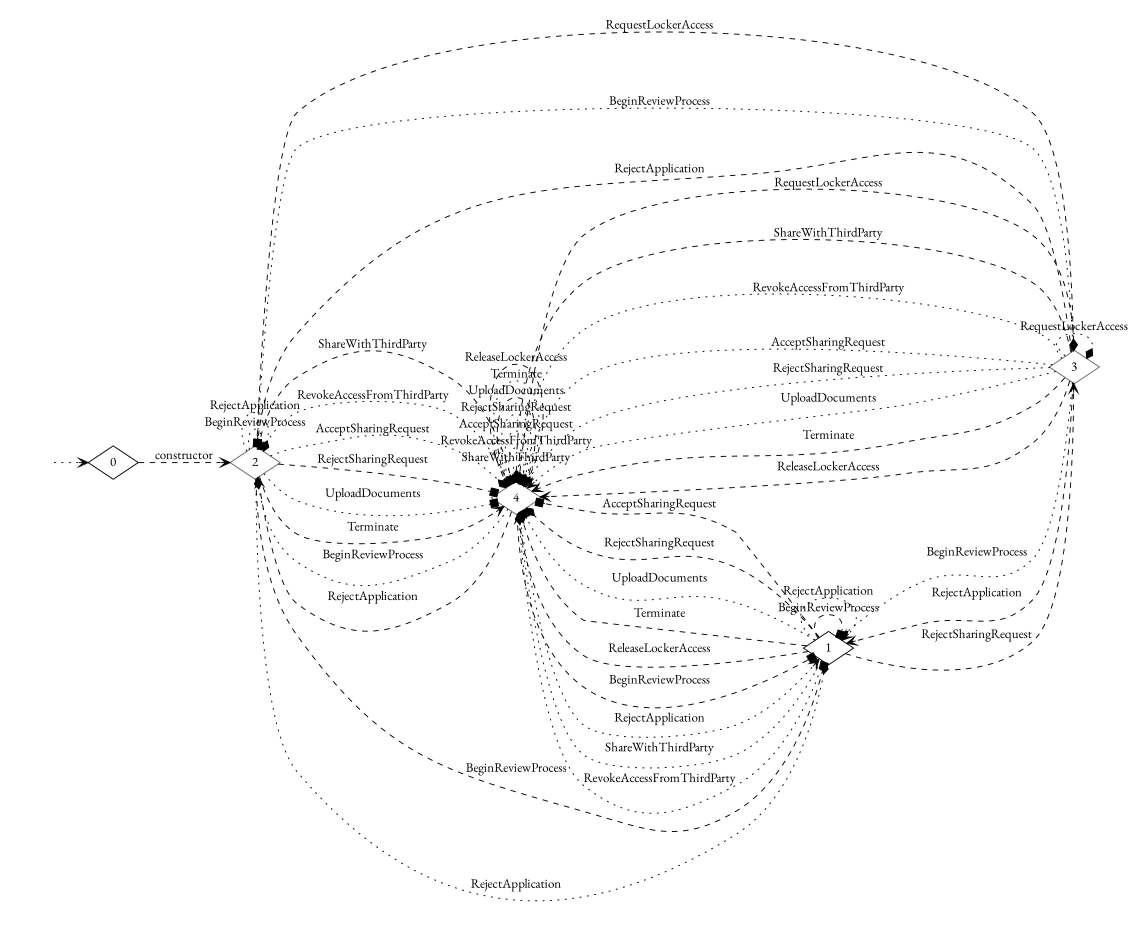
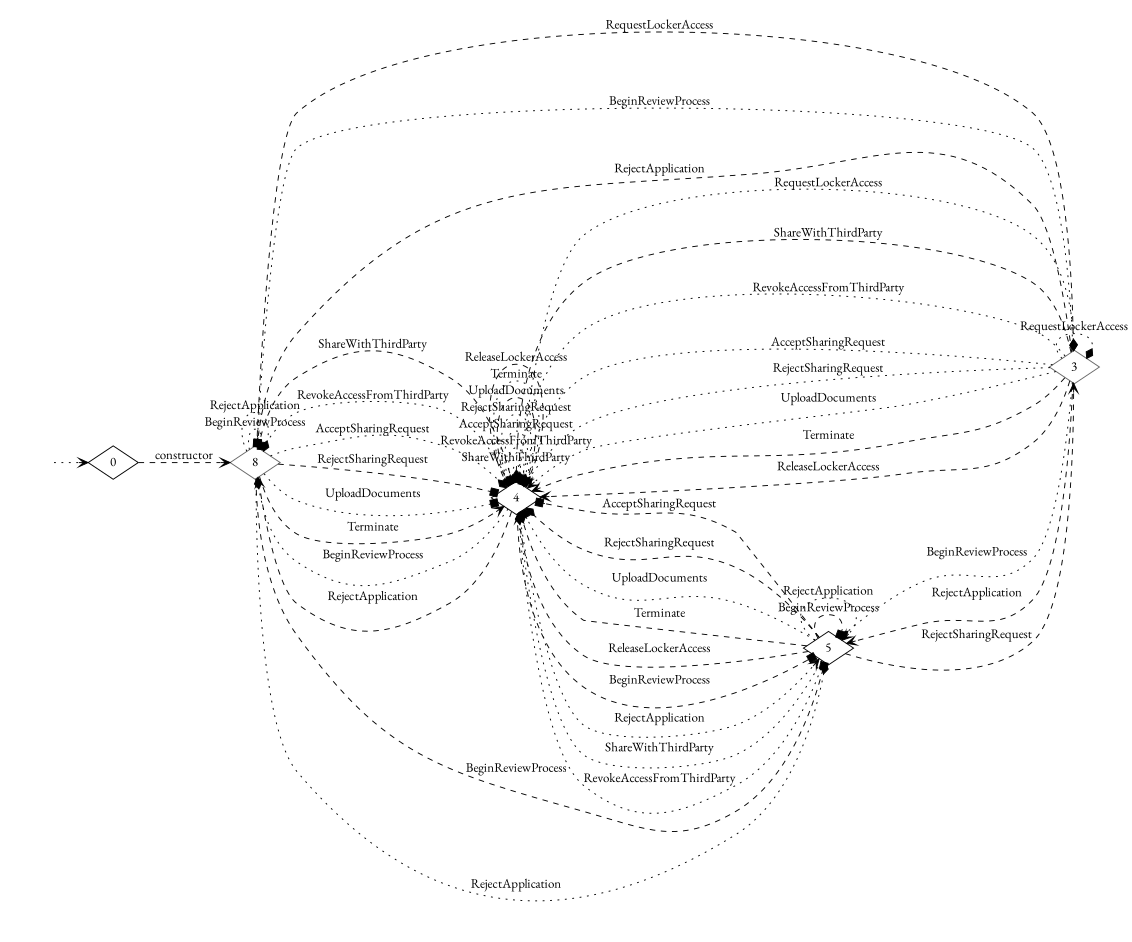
  digraph {
    fontname="EB Garamond"
    rankdir=LR
    node [color=black fontname="EB Garamond" shape=diamond]
    edge [arrowhead=box fontname="EB Garamond" style=dotted]
    "" [shape=plaintext]
    n2 [label=0]
-   n3 [color=gray40 label=2]
-   n4 [color=gray40 label=4]
+   n3 [color=gray40 label=8]
+   n4 [label=4]
    n5 [color=gray40 label=3]
-   n6 [label=1]
+   n6 [label=5]
    "" -> n2 [arrowhead=vee]
    n2 -> n3 [arrowhead=vee label=constructor style=dashed]
    n3 -> n3 [label=BeginReviewProcess]
    n3 -> n3 [arrowhead=diamond label=RejectApplication]
    n3 -> n4 [label=ShareWithThirdParty style=dashed]
    n3 -> n4 [label=RevokeAccessFromThirdParty]
    n3 -> n4 [arrowhead=diamond label=AcceptSharingRequest]
    n3 -> n4 [label=RejectSharingRequest style=dashed]
    n3 -> n4 [label=UploadDocuments]
    n3 -> n4 [arrowhead=vee label=Terminate style=dashed]
    n3 -> n5 [arrowhead=diamond label=RequestLockerAccess style=dashed]
    n3 -> n6 [label=BeginReviewProcess style=dashed]
    n3 -> n6 [arrowhead=diamond label=RejectApplication]
    n4 -> n3 [arrowhead=diamond label=BeginReviewProcess]
    n4 -> n3 [arrowhead=vee label=RejectApplication style=dashed]
    n4 -> n4 [arrowhead=diamond label=ShareWithThirdParty]
    n4 -> n4 [label=RevokeAccessFromThirdParty]
    n4 -> n4 [arrowhead=diamond label=AcceptSharingRequest]
    n4 -> n4 [label=RejectSharingRequest]
    n4 -> n4 [arrowhead=vee label=UploadDocuments style=dashed]
    n4 -> n4 [arrowhead=vee label=Terminate]
    n4 -> n4 [arrowhead=vee label=ReleaseLockerAccess style=dashed]
-   n4 -> n5 [arrowhead=diamond label=RequestLockerAccess style=dashed]
+   n4 -> n5 [arrowhead=diamond label=RequestLockerAccess]
    n4 -> n6 [label=BeginReviewProcess style=dashed]
    n4 -> n6 [arrowhead=vee label=RejectApplication]
    n5 -> n3 [label=BeginReviewProcess]
    n5 -> n3 [label=RejectApplication style=dashed]
    n5 -> n4 [arrowhead=diamond label=ShareWithThirdParty style=dashed]
    n5 -> n4 [label=RevokeAccessFromThirdParty]
    n5 -> n4 [label=AcceptSharingRequest]
    n5 -> n4 [arrowhead=diamond label=RejectSharingRequest]
    n5 -> n4 [arrowhead=vee label=UploadDocuments]
    n5 -> n4 [arrowhead=vee label=Terminate style=dashed]
    n5 -> n4 [arrowhead=vee label=ReleaseLockerAccess style=dashed]
    n5 -> n5 [arrowhead=diamond label=RequestLockerAccess]
    n5 -> n6 [arrowhead=diamond label=BeginReviewProcess]
    n5 -> n6 [arrowhead=vee label=RejectApplication style=dashed]
    n6 -> n4 [arrowhead=diamond label=ShareWithThirdParty]
    n6 -> n4 [arrowhead=vee label=RevokeAccessFromThirdParty]
    n6 -> n4 [label=AcceptSharingRequest style=dashed]
    n6 -> n4 [arrowhead=diamond label=RejectSharingRequest style=dashed]
    n6 -> n4 [label=UploadDocuments]
    n6 -> n4 [arrowhead=diamond label=Terminate style=dashed]
    n6 -> n4 [arrowhead=diamond label=ReleaseLockerAccess style=dashed]
    n6 -> n5 [arrowhead=vee label=RejectSharingRequest style=dashed]
    n6 -> n6 [label=BeginReviewProcess style=dashed]
    n6 -> n6 [arrowhead=vee label=RejectApplication]
  }
